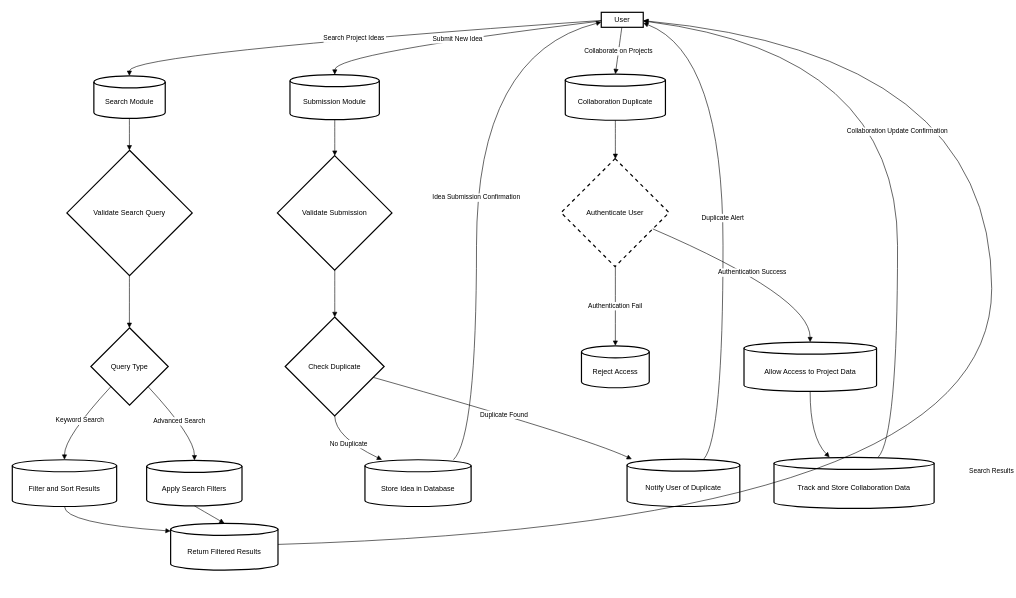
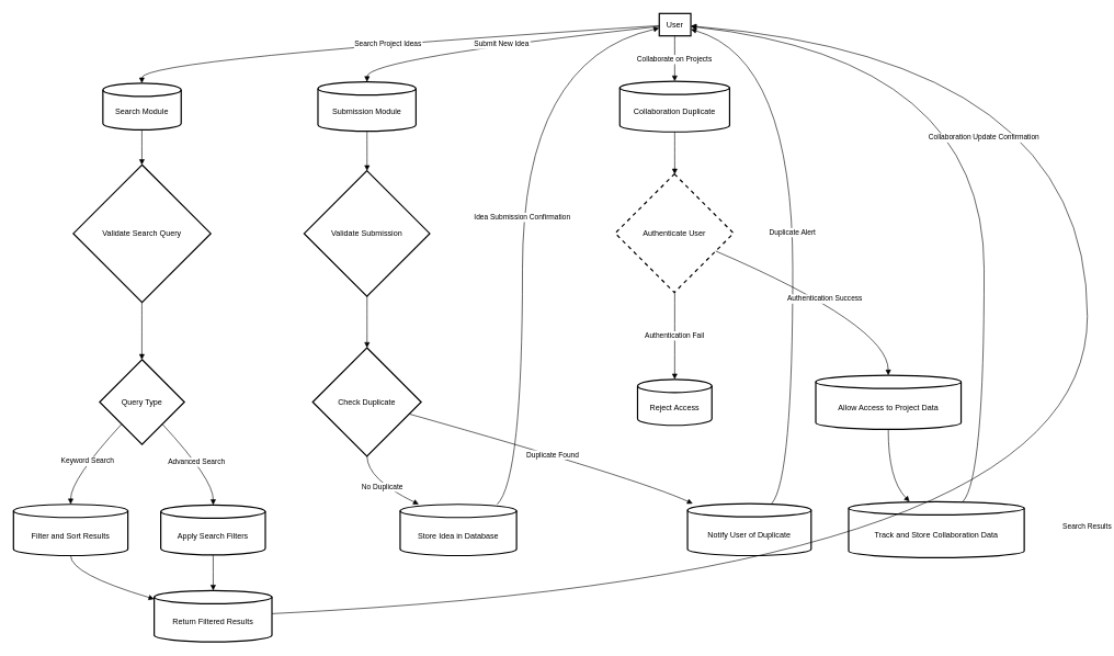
  <mxCell id="0" />
  <mxCell id="1" parent="0" />
- <mxCell id="2" value="User" style="whiteSpace=wrap;strokeWidth=2;" vertex="1" parent="1"><mxGeometry x="1002" y="20" width="70" height="25" as="geometry" /></mxCell>
+ <mxCell id="2" value="User" style="whiteSpace=wrap;strokeWidth=2;" vertex="1" parent="1"><mxGeometry x="1002" y="20" width="48" height="34" as="geometry" /></mxCell>
  <mxCell id="3" value="Search Module" style="shape=cylinder3;boundedLbl=1;backgroundOutline=1;size=10;strokeWidth=2;whiteSpace=wrap;" vertex="1" parent="1"><mxGeometry x="156" y="126" width="119" height="71" as="geometry" /></mxCell>
  <mxCell id="4" value="Validate Search Query" style="rhombus;strokeWidth=2;whiteSpace=wrap;" vertex="1" parent="1"><mxGeometry x="111" y="250" width="209" height="209" as="geometry" /></mxCell>
  <mxCell id="5" value="Query Type" style="rhombus;strokeWidth=2;whiteSpace=wrap;" vertex="1" parent="1"><mxGeometry x="151" y="546" width="129" height="129" as="geometry" /></mxCell>
  <mxCell id="6" value="Filter and Sort Results" style="shape=cylinder3;boundedLbl=1;backgroundOutline=1;size=10;strokeWidth=2;whiteSpace=wrap;" vertex="1" parent="1"><mxGeometry x="20" y="766" width="174" height="78" as="geometry" /></mxCell>
  <mxCell id="7" value="Apply Search Filters" style="shape=cylinder3;boundedLbl=1;backgroundOutline=1;size=10;strokeWidth=2;whiteSpace=wrap;" vertex="1" parent="1"><mxGeometry x="244" y="767" width="159" height="76" as="geometry" /></mxCell>
- <mxCell id="8" value="Return Filtered Results" style="shape=cylinder3;boundedLbl=1;backgroundOutline=1;size=10;strokeWidth=2;whiteSpace=wrap;" vertex="1" parent="1"><mxGeometry x="284" y="872" width="179" height="78" as="geometry" /></mxCell>
+ <mxCell id="8" value="Return Filtered Results" style="shape=cylinder3;boundedLbl=1;backgroundOutline=1;size=10;strokeWidth=2;whiteSpace=wrap;" vertex="1" parent="1"><mxGeometry x="234" y="897" width="179" height="78" as="geometry" /></mxCell>
  <mxCell id="9" value="Submission Module" style="shape=cylinder3;boundedLbl=1;backgroundOutline=1;size=10;strokeWidth=2;whiteSpace=wrap;" vertex="1" parent="1"><mxGeometry x="483" y="124" width="149" height="75" as="geometry" /></mxCell>
  <mxCell id="10" value="Validate Submission" style="rhombus;strokeWidth=2;whiteSpace=wrap;" vertex="1" parent="1"><mxGeometry x="462" y="259" width="191" height="191" as="geometry" /></mxCell>
  <mxCell id="11" value="Check Duplicate" style="rhombus;strokeWidth=2;whiteSpace=wrap;" vertex="1" parent="1"><mxGeometry x="475" y="528" width="165" height="165" as="geometry" /></mxCell>
  <mxCell id="12" value="Store Idea in Database" style="shape=cylinder3;boundedLbl=1;backgroundOutline=1;size=10;strokeWidth=2;whiteSpace=wrap;" vertex="1" parent="1"><mxGeometry x="608" y="766" width="177" height="78" as="geometry" /></mxCell>
  <mxCell id="13" value="Notify User of Duplicate" style="shape=cylinder3;boundedLbl=1;backgroundOutline=1;size=10;strokeWidth=2;whiteSpace=wrap;" vertex="1" parent="1"><mxGeometry x="1045" y="765" width="188" height="79" as="geometry" /></mxCell>
  <mxCell id="14" value="Collaboration Duplicate" style="shape=cylinder3;boundedLbl=1;backgroundOutline=1;size=10;strokeWidth=2;whiteSpace=wrap;" vertex="1" parent="1"><mxGeometry x="942" y="123" width="167" height="77" as="geometry" /></mxCell>
  <mxCell id="15" value="Authenticate User" style="rhombus;strokeWidth=2;whiteSpace=wrap;dashed=1;" vertex="1" parent="1"><mxGeometry x="935" y="264" width="180" height="180" as="geometry" /></mxCell>
  <mxCell id="16" value="Allow Access to Project Data" style="shape=cylinder3;boundedLbl=1;backgroundOutline=1;size=10;strokeWidth=2;whiteSpace=wrap;" vertex="1" parent="1"><mxGeometry x="1240" y="570" width="221" height="82" as="geometry" /></mxCell>
  <mxCell id="17" value="Reject Access" style="shape=cylinder3;boundedLbl=1;backgroundOutline=1;size=10;strokeWidth=2;whiteSpace=wrap;" vertex="1" parent="1"><mxGeometry x="969" y="576" width="113" height="70" as="geometry" /></mxCell>
  <mxCell id="18" value="Track and Store Collaboration Data" style="shape=cylinder3;boundedLbl=1;backgroundOutline=1;size=10;strokeWidth=2;whiteSpace=wrap;" vertex="1" parent="1"><mxGeometry x="1290" y="762" width="267" height="85" as="geometry" /></mxCell>
  <mxCell id="19" value="Search Project Ideas" style="curved=1;startArrow=none;endArrow=block;exitX=-0.006;exitY=0.544;entryX=0.498;entryY=0.003;rounded=0;" edge="1" parent="1" source="2" target="3"><mxGeometry relative="1" as="geometry"><Array as="points"><mxPoint x="215" y="89" /></Array></mxGeometry></mxCell>
  <mxCell id="20" value="" style="curved=1;startArrow=none;endArrow=block;exitX=0.498;exitY=0.996;entryX=0.499;entryY=-0.0;rounded=0;" edge="1" parent="1" source="3" target="4"><mxGeometry relative="1" as="geometry"><Array as="points" /></mxGeometry></mxCell>
  <mxCell id="21" value="" style="curved=1;startArrow=none;endArrow=block;exitX=0.499;exitY=1.0;entryX=0.498;entryY=0.001;rounded=0;" edge="1" parent="1" source="4" target="5"><mxGeometry relative="1" as="geometry"><Array as="points" /></mxGeometry></mxCell>
  <mxCell id="22" value="Keyword Search" style="curved=1;startArrow=none;endArrow=block;exitX=0.036;exitY=1.002;entryX=0.5;entryY=0.0;rounded=0;" edge="1" parent="1" source="5" target="6"><mxGeometry relative="1" as="geometry"><Array as="points"><mxPoint x="107" y="728" /></Array></mxGeometry></mxCell>
  <mxCell id="23" value="Advanced Search" style="curved=1;startArrow=none;endArrow=block;exitX=0.961;exitY=1.002;entryX=0.501;entryY=-0.002;rounded=0;" edge="1" parent="1" source="5" target="7"><mxGeometry relative="1" as="geometry"><Array as="points"><mxPoint x="324" y="728" /></Array></mxGeometry></mxCell>
  <mxCell id="24" value="" style="curved=1;startArrow=none;endArrow=block;exitX=0.5;exitY=0.996;entryX=-0.0;entryY=0.166;rounded=0;" edge="1" parent="1" source="6" target="8"><mxGeometry relative="1" as="geometry"><Array as="points"><mxPoint x="107" y="872" /></Array></mxGeometry></mxCell>
  <mxCell id="25" value="" style="curved=1;startArrow=none;endArrow=block;exitX=0.501;exitY=0.998;entryX=0.501;entryY=0.005;rounded=0;" edge="1" parent="1" source="7" target="8"><mxGeometry relative="1" as="geometry"><Array as="points" /></mxGeometry></mxCell>
  <mxCell id="26" value="Search Results" style="curved=1;startArrow=none;endArrow=block;exitX=1.002;exitY=0.451;entryX=0.985;entryY=0.557;rounded=0;" edge="1" parent="1" source="8" target="2"><mxGeometry relative="1" as="geometry"><Array as="points"><mxPoint x="1653" y="872" /><mxPoint x="1653" y="89" /></Array></mxGeometry></mxCell>
  <mxCell id="27" value="Submit New Idea" style="curved=1;startArrow=none;endArrow=block;exitX=-0.006;exitY=0.577;entryX=0.501;entryY=0.001;rounded=0;" edge="1" parent="1" source="2" target="9"><mxGeometry relative="1" as="geometry"><Array as="points"><mxPoint x="558" y="89" /></Array></mxGeometry></mxCell>
  <mxCell id="28" value="" style="curved=1;startArrow=none;endArrow=block;exitX=0.501;exitY=0.998;entryX=0.501;entryY=-0.001;rounded=0;" edge="1" parent="1" source="9" target="10"><mxGeometry relative="1" as="geometry"><Array as="points" /></mxGeometry></mxCell>
  <mxCell id="29" value="" style="curved=1;startArrow=none;endArrow=block;exitX=0.501;exitY=1.001;entryX=0.501;entryY=0.0;rounded=0;" edge="1" parent="1" source="10" target="11"><mxGeometry relative="1" as="geometry"><Array as="points" /></mxGeometry></mxCell>
  <mxCell id="30" value="No Duplicate" style="curved=1;startArrow=none;endArrow=block;exitX=0.501;exitY=1.002;entryX=0.159;entryY=-0.002;rounded=0;" edge="1" parent="1" source="11" target="12"><mxGeometry relative="1" as="geometry"><Array as="points"><mxPoint x="558" y="728" /></Array></mxGeometry></mxCell>
  <mxCell id="31" value="Idea Submission Confirmation" style="curved=1;startArrow=none;endArrow=block;exitX=0.835;exitY=-0.002;entryX=-0.006;entryY=0.656;rounded=0;" edge="1" parent="1" source="12" target="2"><mxGeometry relative="1" as="geometry"><Array as="points"><mxPoint x="794" y="728" /><mxPoint x="794" y="89" /></Array></mxGeometry></mxCell>
  <mxCell id="32" value="Duplicate Found" style="curved=1;startArrow=none;endArrow=block;exitX=1.002;exitY=0.642;entryX=0.046;entryY=0.004;rounded=0;" edge="1" parent="1" source="11" target="13"><mxGeometry relative="1" as="geometry"><Array as="points"><mxPoint x="973" y="728" /></Array></mxGeometry></mxCell>
  <mxCell id="33" value="Duplicate Alert" style="curved=1;startArrow=none;endArrow=block;exitX=0.679;exitY=0.004;entryX=0.985;entryY=0.701;rounded=0;" edge="1" parent="1" source="13" target="2"><mxGeometry relative="1" as="geometry"><Array as="points"><mxPoint x="1205" y="728" /><mxPoint x="1205" y="89" /></Array></mxGeometry></mxCell>
  <mxCell id="34" value="Collaborate on Projects" style="curved=1;startArrow=none;endArrow=block;exitX=0.49;exitY=1;entryX=0.5;entryY=0;rounded=0;" edge="1" parent="1" source="2" target="14"><mxGeometry relative="1" as="geometry"><Array as="points" /></mxGeometry></mxCell>
  <mxCell id="35" value="" style="curved=1;startArrow=none;endArrow=block;exitX=0.5;exitY=0.999;entryX=0.503;entryY=0.001;rounded=0;" edge="1" parent="1" source="14" target="15"><mxGeometry relative="1" as="geometry"><Array as="points" /></mxGeometry></mxCell>
  <mxCell id="36" value="Authentication Success" style="curved=1;startArrow=none;endArrow=block;exitX=1.004;exitY=0.717;entryX=0.499;entryY=-0.004;rounded=0;" edge="1" parent="1" source="15" target="16"><mxGeometry relative="1" as="geometry"><Array as="points"><mxPoint x="1350" y="494" /></Array></mxGeometry></mxCell>
  <mxCell id="37" value="Authentication Fail" style="curved=1;startArrow=none;endArrow=block;exitX=0.503;exitY=1.004;entryX=0.5;entryY=-0.002;rounded=0;" edge="1" parent="1" source="15" target="17"><mxGeometry relative="1" as="geometry"><Array as="points" /></mxGeometry></mxCell>
  <mxCell id="38" value="" style="curved=1;startArrow=none;endArrow=block;exitX=0.499;exitY=0.995;entryX=0.348;entryY=0.003;rounded=0;" edge="1" parent="1" source="16" target="18"><mxGeometry relative="1" as="geometry"><Array as="points"><mxPoint x="1350" y="728" /></Array></mxGeometry></mxCell>
  <mxCell id="39" value="Collaboration Update Confirmation" style="curved=1;startArrow=none;endArrow=block;exitX=0.649;exitY=0.003;entryX=0.985;entryY=0.577;rounded=0;" edge="1" parent="1" source="18" target="2"><mxGeometry relative="1" as="geometry"><Array as="points"><mxPoint x="1496" y="728" /><mxPoint x="1496" y="89" /></Array></mxGeometry></mxCell>
